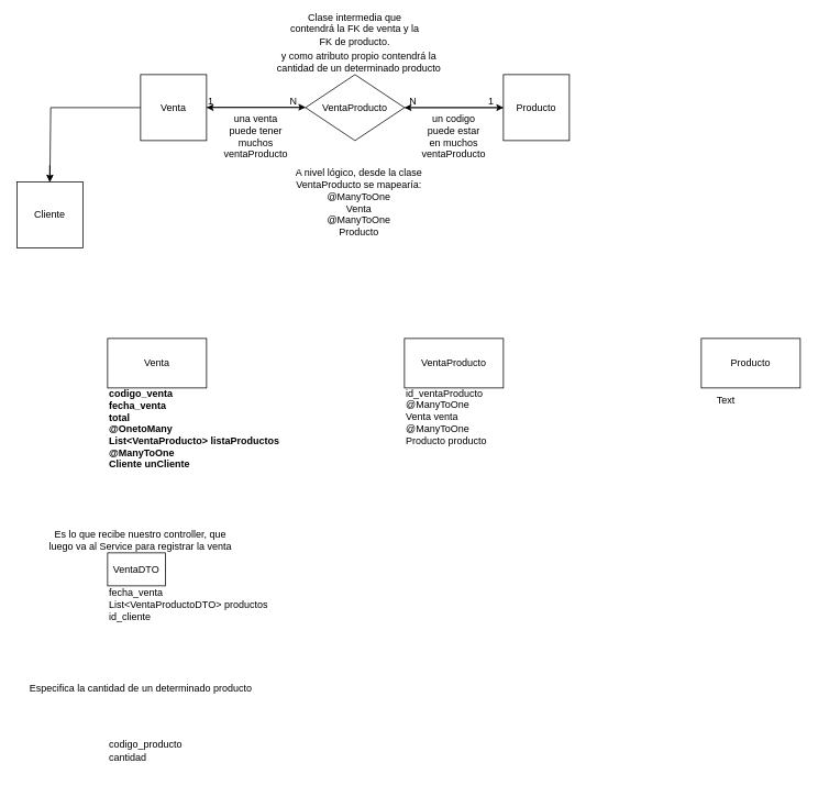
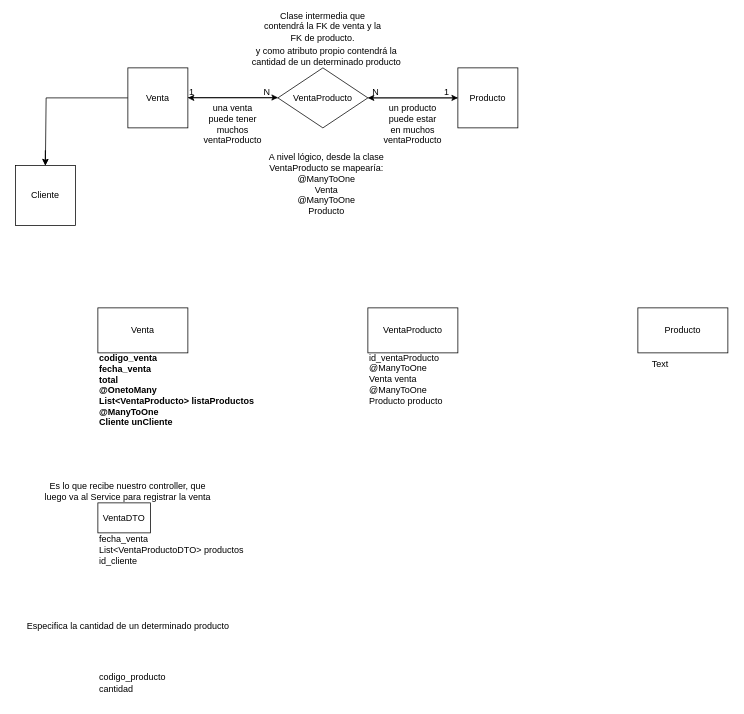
  <mxCell id="0" />
  <mxCell id="1" parent="0" />
  <mxCell id="2" style="edgeStyle=orthogonalEdgeStyle;rounded=0;orthogonalLoop=1;jettySize=auto;html=1;exitX=1;exitY=0.5;exitDx=0;exitDy=0;entryX=0;entryY=0.5;entryDx=0;entryDy=0;" parent="1" edge="1"><mxGeometry relative="1" as="geometry"><mxPoint x="250" y="129.5" as="sourcePoint" /><mxPoint x="370" y="129.5" as="targetPoint" /></mxGeometry></mxCell>
  <mxCell id="3" style="edgeStyle=orthogonalEdgeStyle;rounded=0;orthogonalLoop=1;jettySize=auto;html=1;exitX=0;exitY=0.5;exitDx=0;exitDy=0;" parent="1" source="4" edge="1"><mxGeometry relative="1" as="geometry"><mxPoint x="60" y="220" as="targetPoint" /><Array as="points"><mxPoint x="61" y="130" /></Array></mxGeometry></mxCell>
  <mxCell id="4" value="Venta" style="whiteSpace=wrap;html=1;aspect=fixed;" parent="1" vertex="1"><mxGeometry x="170" y="90" width="80" height="80" as="geometry" /></mxCell>
  <mxCell id="5" style="edgeStyle=orthogonalEdgeStyle;rounded=0;orthogonalLoop=1;jettySize=auto;html=1;exitX=1;exitY=0.5;exitDx=0;exitDy=0;strokeColor=default;" parent="1" source="6" target="8" edge="1"><mxGeometry relative="1" as="geometry" /></mxCell>
  <mxCell id="6" value="VentaProducto" style="rhombus;whiteSpace=wrap;html=1;" parent="1" vertex="1"><mxGeometry x="370" y="90" width="120" height="80" as="geometry" /></mxCell>
  <mxCell id="7" style="edgeStyle=orthogonalEdgeStyle;rounded=0;orthogonalLoop=1;jettySize=auto;html=1;exitX=0;exitY=0.5;exitDx=0;exitDy=0;entryX=1;entryY=0.5;entryDx=0;entryDy=0;" parent="1" source="8" target="6" edge="1"><mxGeometry relative="1" as="geometry" /></mxCell>
  <mxCell id="8" value="Producto" style="whiteSpace=wrap;html=1;aspect=fixed;" parent="1" vertex="1"><mxGeometry x="610" y="90" width="80" height="80" as="geometry" /></mxCell>
  <mxCell id="9" value="1" style="text;html=1;align=center;verticalAlign=middle;resizable=0;points=[];autosize=1;strokeColor=none;fillColor=none;" parent="1" vertex="1"><mxGeometry x="240" y="108" width="30" height="30" as="geometry" /></mxCell>
  <mxCell id="10" value="N" style="text;html=1;align=center;verticalAlign=middle;resizable=0;points=[];autosize=1;strokeColor=none;fillColor=none;" parent="1" vertex="1"><mxGeometry x="340" y="108" width="30" height="30" as="geometry" /></mxCell>
  <mxCell id="11" value="Clase intermedia que contendrá la FK de venta y la FK de producto." style="text;html=1;align=center;verticalAlign=middle;whiteSpace=wrap;rounded=0;" parent="1" vertex="1"><mxGeometry x="345" y="20" width="170" height="30" as="geometry" /></mxCell>
  <mxCell id="12" value="y como atributo propio contendrá la cantidad de un determinado producto" style="text;html=1;align=center;verticalAlign=middle;whiteSpace=wrap;rounded=0;" parent="1" vertex="1"><mxGeometry x="330" y="60" width="210" height="30" as="geometry" /></mxCell>
  <mxCell id="13" value="1" style="text;html=1;align=center;verticalAlign=middle;resizable=0;points=[];autosize=1;strokeColor=none;fillColor=none;" parent="1" vertex="1"><mxGeometry x="580" y="108" width="30" height="30" as="geometry" /></mxCell>
  <mxCell id="14" value="N" style="text;html=1;align=center;verticalAlign=middle;resizable=0;points=[];autosize=1;strokeColor=none;fillColor=none;" parent="1" vertex="1"><mxGeometry x="485" y="108" width="30" height="30" as="geometry" /></mxCell>
  <mxCell id="15" style="edgeStyle=orthogonalEdgeStyle;rounded=0;orthogonalLoop=1;jettySize=auto;html=1;exitX=0;exitY=0.5;exitDx=0;exitDy=0;entryX=0.333;entryY=0.733;entryDx=0;entryDy=0;entryPerimeter=0;" parent="1" source="6" target="9" edge="1"><mxGeometry relative="1" as="geometry" /></mxCell>
- <mxCell id="16" value="un codigo puede estar en muchos ventaProducto" style="text;html=1;align=center;verticalAlign=middle;whiteSpace=wrap;rounded=0;" parent="1" vertex="1"><mxGeometry x="520" y="150" width="60" height="30" as="geometry" /></mxCell>
+ <mxCell id="16" value="un producto puede estar en muchos ventaProducto" style="text;html=1;align=center;verticalAlign=middle;whiteSpace=wrap;rounded=0;" parent="1" vertex="1"><mxGeometry x="520" y="150" width="60" height="30" as="geometry" /></mxCell>
  <mxCell id="17" value="una venta puede tener muchos ventaProducto" style="text;html=1;align=center;verticalAlign=middle;whiteSpace=wrap;rounded=0;" parent="1" vertex="1"><mxGeometry x="280" y="150" width="60" height="30" as="geometry" /></mxCell>
  <mxCell id="18" value="A nivel lógico, desde la clase VentaProducto se mapearía:&lt;div&gt;@ManyToOne&lt;/div&gt;&lt;div&gt;Venta&lt;/div&gt;&lt;div&gt;@ManyToOne&lt;/div&gt;&lt;div&gt;Producto&lt;/div&gt;" style="text;html=1;align=center;verticalAlign=middle;whiteSpace=wrap;rounded=0;" parent="1" vertex="1"><mxGeometry x="325" y="230" width="220" height="30" as="geometry" /></mxCell>
  <mxCell id="19" style="edgeStyle=orthogonalEdgeStyle;rounded=0;orthogonalLoop=1;jettySize=auto;html=1;" parent="1" source="20" edge="1"><mxGeometry relative="1" as="geometry"><mxPoint x="60" y="220" as="targetPoint" /></mxGeometry></mxCell>
  <mxCell id="20" value="Cliente" style="whiteSpace=wrap;html=1;aspect=fixed;" parent="1" vertex="1"><mxGeometry x="20" y="220" width="80" height="80" as="geometry" /></mxCell>
  <mxCell id="21" value="Venta" style="rounded=0;whiteSpace=wrap;html=1;" parent="1" vertex="1"><mxGeometry x="130" y="410" width="120" height="60" as="geometry" /></mxCell>
  <mxCell id="22" value="Producto" style="rounded=0;whiteSpace=wrap;html=1;" parent="1" vertex="1"><mxGeometry x="850" y="410" width="120" height="60" as="geometry" /></mxCell>
  <mxCell id="23" value="VentaProducto" style="rounded=0;whiteSpace=wrap;html=1;" parent="1" vertex="1"><mxGeometry x="490" y="410" width="120" height="60" as="geometry" /></mxCell>
  <mxCell id="24" value="VentaDTO" style="rounded=0;whiteSpace=wrap;html=1;" parent="1" vertex="1"><mxGeometry x="130" y="670" width="70" height="40" as="geometry" /></mxCell>
  <mxCell id="25" value="Es lo que recibe nuestro controller, que luego va al Service para registrar la venta" style="text;html=1;align=center;verticalAlign=middle;whiteSpace=wrap;rounded=0;" parent="1" vertex="1"><mxGeometry x="50" y="640" width="240" height="30" as="geometry" /></mxCell>
  <mxCell id="26" value="&lt;div style=&quot;&quot;&gt;&lt;span style=&quot;background-color: transparent; color: light-dark(rgb(0, 0, 0), rgb(255, 255, 255));&quot;&gt;fecha_venta&lt;/span&gt;&lt;/div&gt;&lt;div&gt;List&amp;lt;VentaProductoDTO&amp;gt; productos&lt;/div&gt;&lt;div&gt;id_cliente&lt;/div&gt;&lt;div&gt;&lt;br&gt;&lt;/div&gt;" style="text;html=1;align=left;verticalAlign=middle;whiteSpace=wrap;rounded=0;" parent="1" vertex="1"><mxGeometry x="130" y="720" width="200" height="40" as="geometry" /></mxCell>
  <mxCell id="27" value="Especifica la cantidad de un determinado producto" style="text;html=1;align=center;verticalAlign=middle;resizable=0;points=[];autosize=1;strokeColor=none;fillColor=none;" parent="1" vertex="1"><mxGeometry x="25" y="820" width="290" height="30" as="geometry" /></mxCell>
  <mxCell id="28" value="codigo_producto&lt;div&gt;cantidad&lt;/div&gt;" style="text;html=1;align=left;verticalAlign=middle;resizable=0;points=[];autosize=1;strokeColor=none;fillColor=none;" parent="1" vertex="1"><mxGeometry x="130" y="890" width="110" height="40" as="geometry" /></mxCell>
  <mxCell id="29" value="&lt;b&gt;codigo_venta&lt;/b&gt;&lt;div&gt;&lt;b&gt;fecha_venta&lt;/b&gt;&lt;/div&gt;&lt;div&gt;&lt;b&gt;total&lt;/b&gt;&lt;/div&gt;&lt;div&gt;&lt;b&gt;@OnetoMany&lt;/b&gt;&lt;/div&gt;&lt;div&gt;&lt;b&gt;List&amp;lt;VentaProducto&amp;gt; listaProductos&lt;/b&gt;&lt;/div&gt;&lt;div&gt;&lt;b&gt;@ManyToOne&lt;/b&gt;&lt;/div&gt;&lt;div&gt;&lt;b&gt;Cliente unCliente&lt;/b&gt;&lt;/div&gt;" style="text;html=1;align=left;verticalAlign=middle;whiteSpace=wrap;rounded=0;" parent="1" vertex="1"><mxGeometry x="130" y="470" width="210" height="100" as="geometry" /></mxCell>
  <mxCell id="30" value="Text" style="text;html=1;align=center;verticalAlign=middle;whiteSpace=wrap;rounded=0;" parent="1" vertex="1"><mxGeometry x="850" y="470" width="60" height="30" as="geometry" /></mxCell>
  <mxCell id="31" value="id_ventaProducto&lt;div&gt;@ManyToOne&lt;br&gt;&lt;div&gt;Venta venta&lt;/div&gt;&lt;/div&gt;&lt;div&gt;@ManyToOne&lt;/div&gt;&lt;div&gt;Producto producto&lt;/div&gt;" style="text;html=1;align=left;verticalAlign=middle;resizable=0;points=[];autosize=1;strokeColor=none;fillColor=none;" parent="1" vertex="1"><mxGeometry x="490" y="460" width="120" height="90" as="geometry" /></mxCell>
